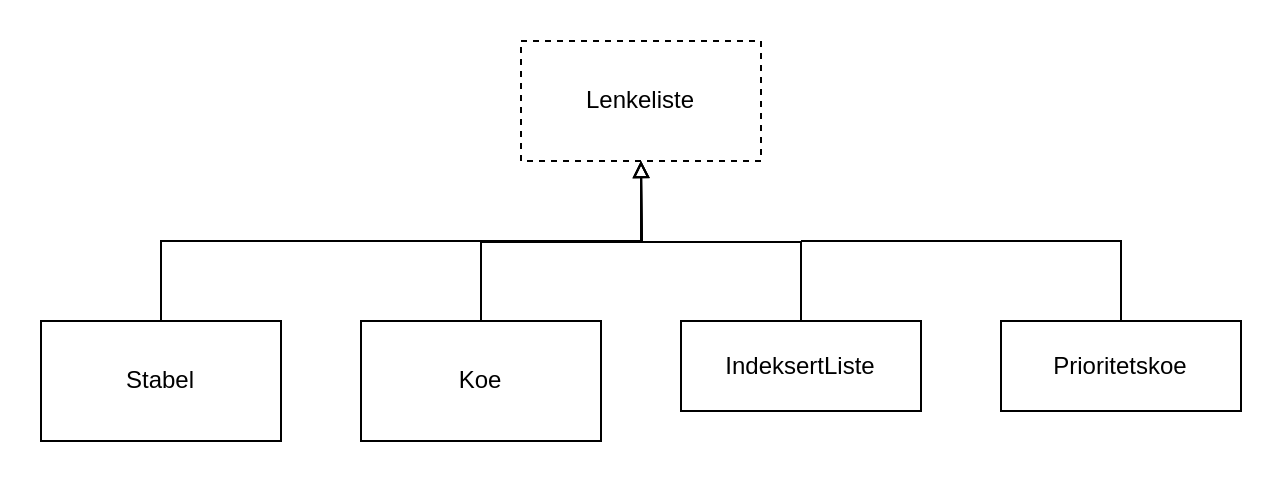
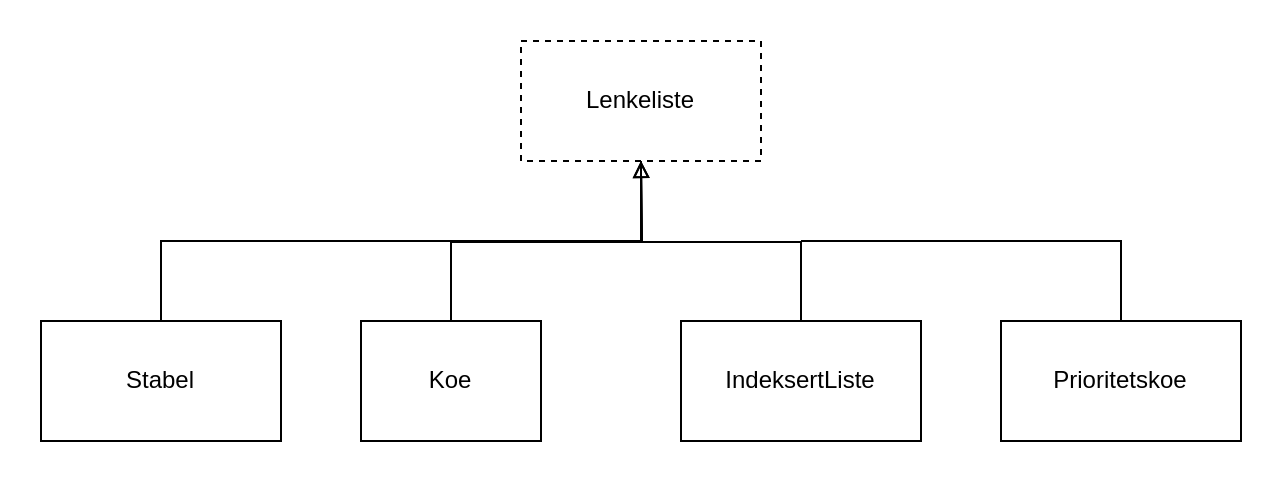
  <mxCell id="0" />
  <mxCell id="1" parent="0" />
  <mxCell id="2" value="Lenkeliste" style="rounded=0;whiteSpace=wrap;html=1;dashed=1;" vertex="1" parent="1"><mxGeometry x="260" y="20" width="120" height="60" as="geometry" /></mxCell>
  <mxCell id="3" style="edgeStyle=orthogonalEdgeStyle;rounded=0;orthogonalLoop=1;jettySize=auto;html=1;exitX=0.5;exitY=0;exitDx=0;exitDy=0;endArrow=block;endFill=0;" edge="1" parent="1" source="4"><mxGeometry relative="1" as="geometry"><mxPoint x="320" y="80" as="targetPoint" /></mxGeometry></mxCell>
- <mxCell id="4" value="Koe" style="rounded=0;whiteSpace=wrap;html=1;" vertex="1" parent="1"><mxGeometry x="180" y="160" width="120" height="60" as="geometry" /></mxCell>
- <mxCell id="5" style="edgeStyle=orthogonalEdgeStyle;rounded=0;orthogonalLoop=1;jettySize=auto;html=1;exitX=0.5;exitY=0;exitDx=0;exitDy=0;entryX=0.5;entryY=1;entryDx=0;entryDy=0;endArrow=block;endFill=0;" edge="1" parent="1" source="6" target="2"><mxGeometry relative="1" as="geometry" /></mxCell>
+ <mxCell id="4" value="Koe" style="rounded=0;whiteSpace=wrap;html=1;" vertex="1" parent="1"><mxGeometry x="180" y="160" width="90" height="60" as="geometry" /></mxCell>
+ <mxCell id="5" style="edgeStyle=orthogonalEdgeStyle;rounded=0;orthogonalLoop=1;jettySize=auto;html=1;exitX=0.5;exitY=0;exitDx=0;exitDy=0;entryX=0.5;entryY=1;entryDx=0;entryDy=0;endArrow=none;endFill=0;" edge="1" parent="1" source="6" target="2"><mxGeometry relative="1" as="geometry" /></mxCell>
  <mxCell id="6" value="Stabel" style="rounded=0;whiteSpace=wrap;html=1;" vertex="1" parent="1"><mxGeometry x="20" y="160" width="120" height="60" as="geometry" /></mxCell>
  <mxCell id="7" style="edgeStyle=orthogonalEdgeStyle;rounded=0;orthogonalLoop=1;jettySize=auto;html=1;exitX=0.5;exitY=0;exitDx=0;exitDy=0;endArrow=block;endFill=0;" edge="1" parent="1" source="8"><mxGeometry relative="1" as="geometry"><mxPoint x="320" y="80" as="targetPoint" /></mxGeometry></mxCell>
- <mxCell id="8" value="IndeksertListe" style="rounded=0;whiteSpace=wrap;html=1;" vertex="1" parent="1"><mxGeometry x="340" y="160" width="120" height="45" as="geometry" /></mxCell>
+ <mxCell id="8" value="IndeksertListe" style="rounded=0;whiteSpace=wrap;html=1;" vertex="1" parent="1"><mxGeometry x="340" y="160" width="120" height="60" as="geometry" /></mxCell>
  <mxCell id="9" style="edgeStyle=orthogonalEdgeStyle;rounded=0;orthogonalLoop=1;jettySize=auto;html=1;exitX=0.5;exitY=0;exitDx=0;exitDy=0;endArrow=none;endFill=0;" edge="1" parent="1" source="10"><mxGeometry relative="1" as="geometry"><mxPoint x="400" y="120" as="targetPoint" /><Array as="points"><mxPoint x="560" y="120" /></Array></mxGeometry></mxCell>
- <mxCell id="10" value="Prioritetskoe" style="rounded=0;whiteSpace=wrap;html=1;" vertex="1" parent="1"><mxGeometry x="500" y="160" width="120" height="45" as="geometry" /></mxCell>
+ <mxCell id="10" value="Prioritetskoe" style="rounded=0;whiteSpace=wrap;html=1;" vertex="1" parent="1"><mxGeometry x="500" y="160" width="120" height="60" as="geometry" /></mxCell>
